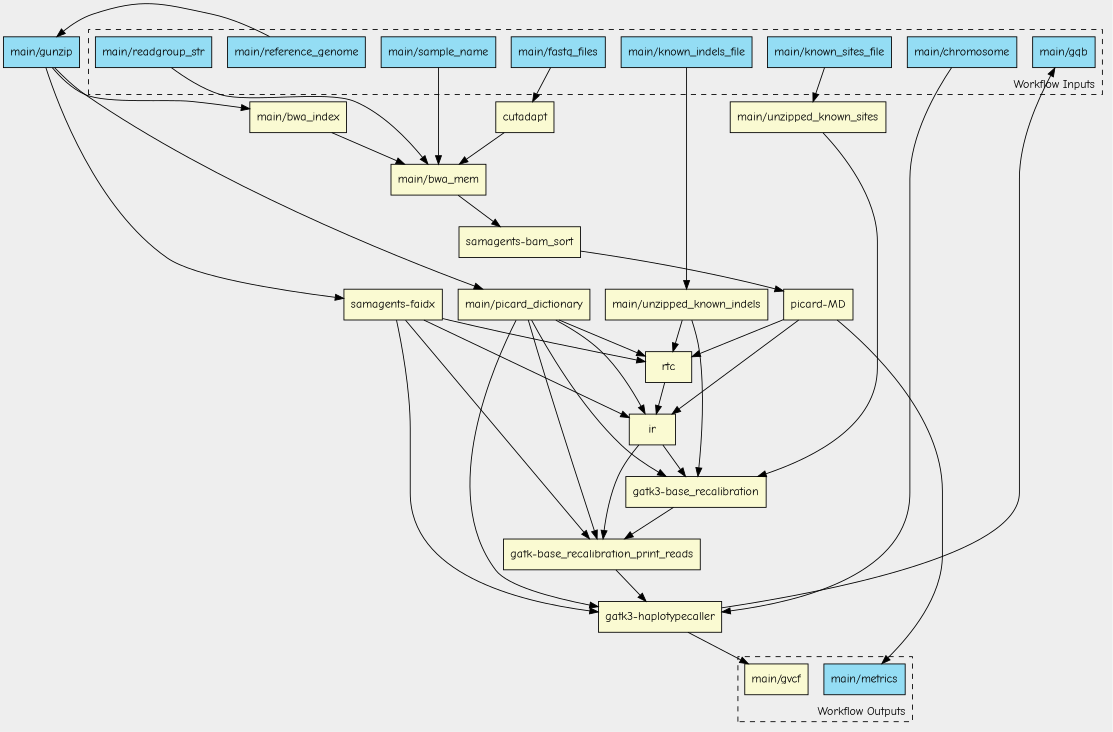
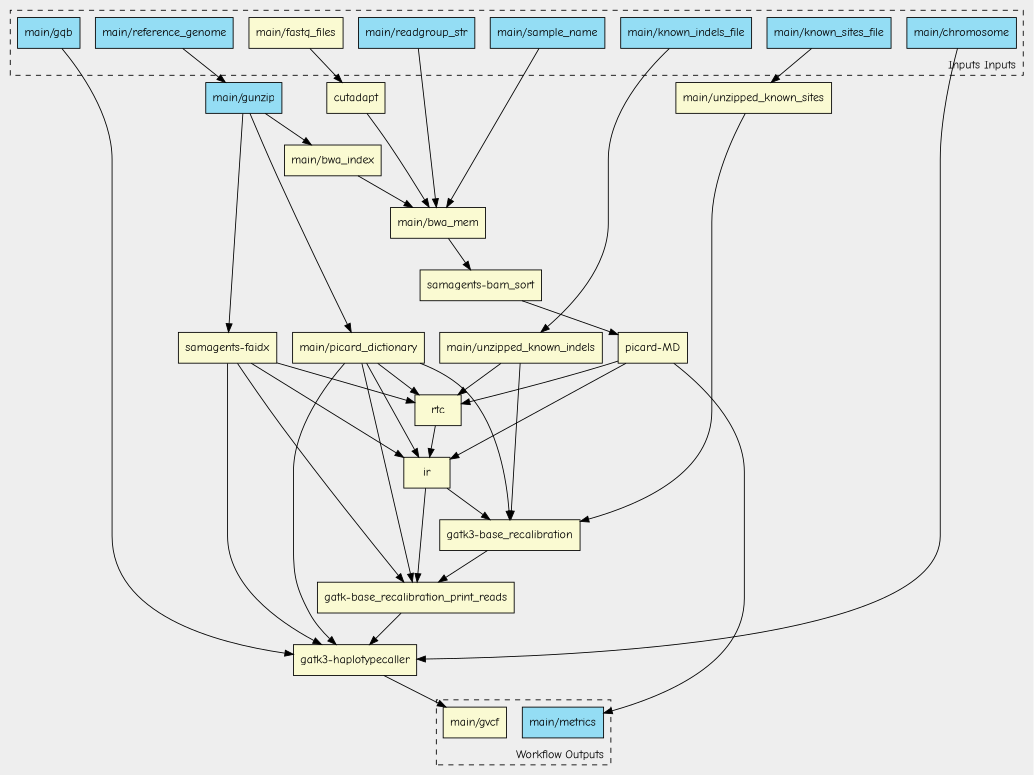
  digraph {
    bgcolor="#eeeeee"
    clusterrank=local
    fontname="Comic Neue"
    labeljust=right
    labelloc=bottom
    node [fillcolor=lightgoldenrodyellow fontname="Comic Neue" shape=record style=filled]
    edge [fontname="Comic Neue"]
    n1 [fillcolor="#94DDF4" label="main/readgroup_str"]
    n2 [fillcolor="#94DDF4" label="main/sample_name"]
-   n3 [fillcolor="#94DDF4" label="main/fastq_files"]
+   n3 [label="main/fastq_files"]
    n4 [fillcolor="#94DDF4" label="main/chromosome"]
    n5 [fillcolor="#94DDF4" label="main/gqb"]
    n6 [fillcolor="#94DDF4" label="main/reference_genome"]
    n7 [fillcolor="#94DDF4" label="main/known_indels_file"]
    n8 [fillcolor="#94DDF4" label="main/known_sites_file"]
    n9 [label="main/gvcf"]
    n10 [fillcolor="#94DDF4" label="main/metrics"]
    n11 [label="main/bwa_mem"]
    n12 [label=cutadapt]
    n13 [label="gatk3-haplotypecaller"]
    n14 [fillcolor="#94DDF4" label="main/gunzip"]
    n15 [label="main/unzipped_known_indels"]
    n16 [label="main/unzipped_known_sites"]
    n17 [label="main/bwa_index"]
    n18 [label="main/picard_dictionary"]
    n19 [label="samagents-faidx"]
    n20 [label="gatk3-base_recalibration"]
    n21 [label=ir]
    n22 [label="gatk-base_recalibration_print_reads"]
    n23 [label=rtc]
    n24 [label="samagents-bam_sort"]
    n25 [label="picard-MD"]
    subgraph cluster_1 {
-     label="Workflow Inputs"
+     label="Inputs Inputs"
      rank=same
      style=dashed
      n1
      n2
      n3
      n4
      n5
      n6
      n7
      n8
    }
    subgraph cluster_2 {
      label="Workflow Outputs"
      labelloc=b
      rank=same
      style=dashed
      n9
      n10
    }
    n1 -> n11
    n2 -> n11
    n3 -> n12
    n4 -> n13
-   n13 -> n5
+   n5 -> n13
    n6 -> n14
    n7 -> n15
    n8 -> n16
    n11 -> n24
    n12 -> n11
    n13 -> n9
    n14 -> n17
    n14 -> n18
    n14 -> n19
    n15 -> n20
    n15 -> n23
    n16 -> n20
    n17 -> n11
    n18 -> n13
    n18 -> n20
    n18 -> n21
    n18 -> n22
    n18 -> n23
    n19 -> n13
    n19 -> n21
    n19 -> n22
    n19 -> n23
    n20 -> n22
    n21 -> n20
    n21 -> n22
    n22 -> n13
    n23 -> n21
    n24 -> n25
    n25 -> n10
    n25 -> n21
    n25 -> n23
  }
